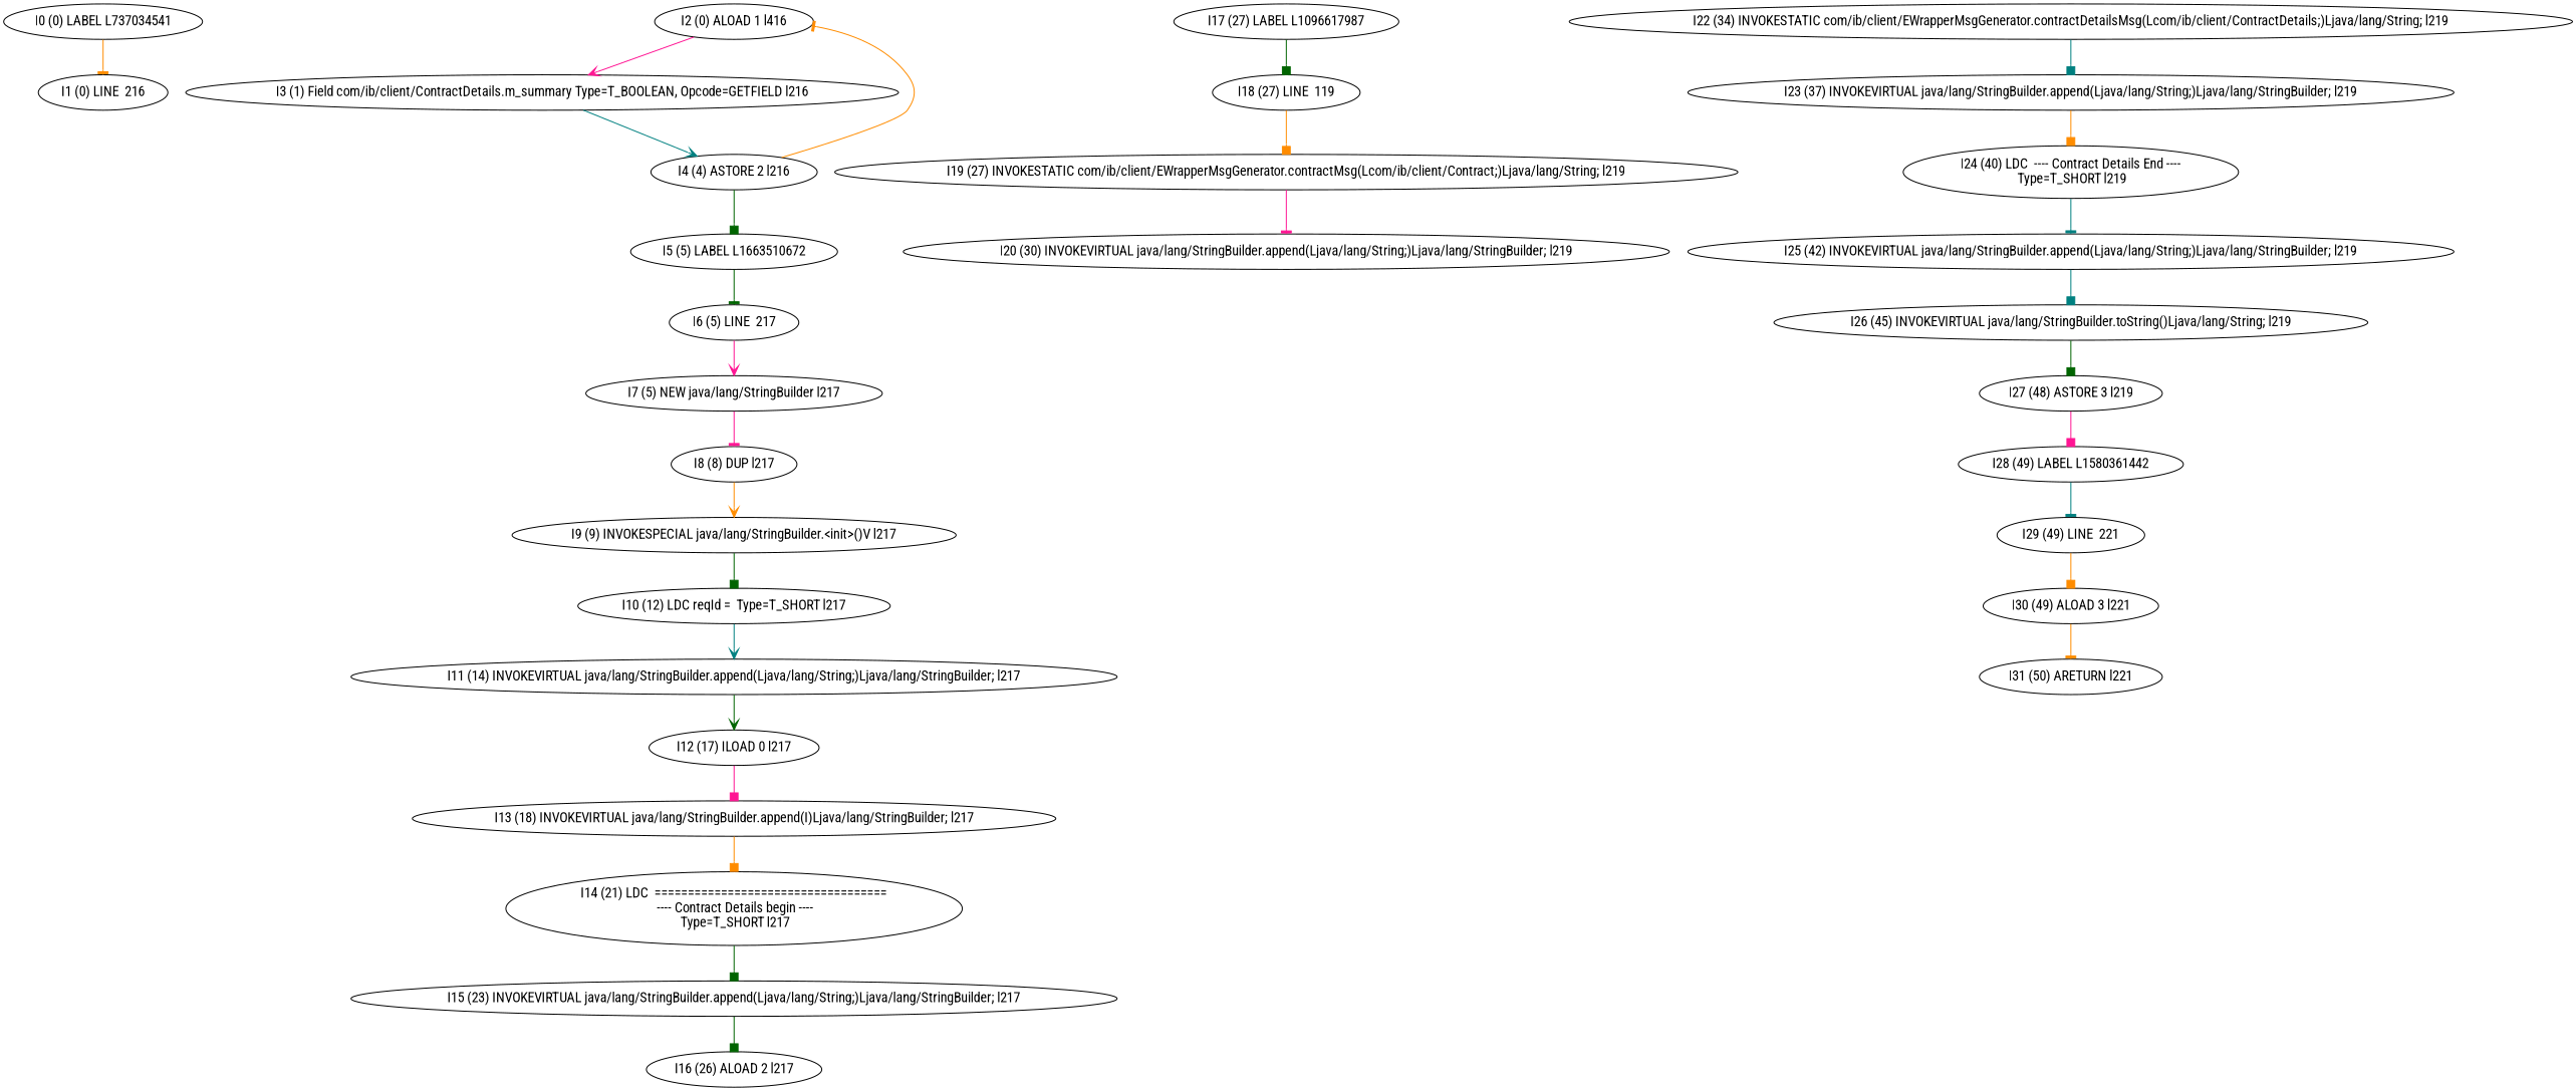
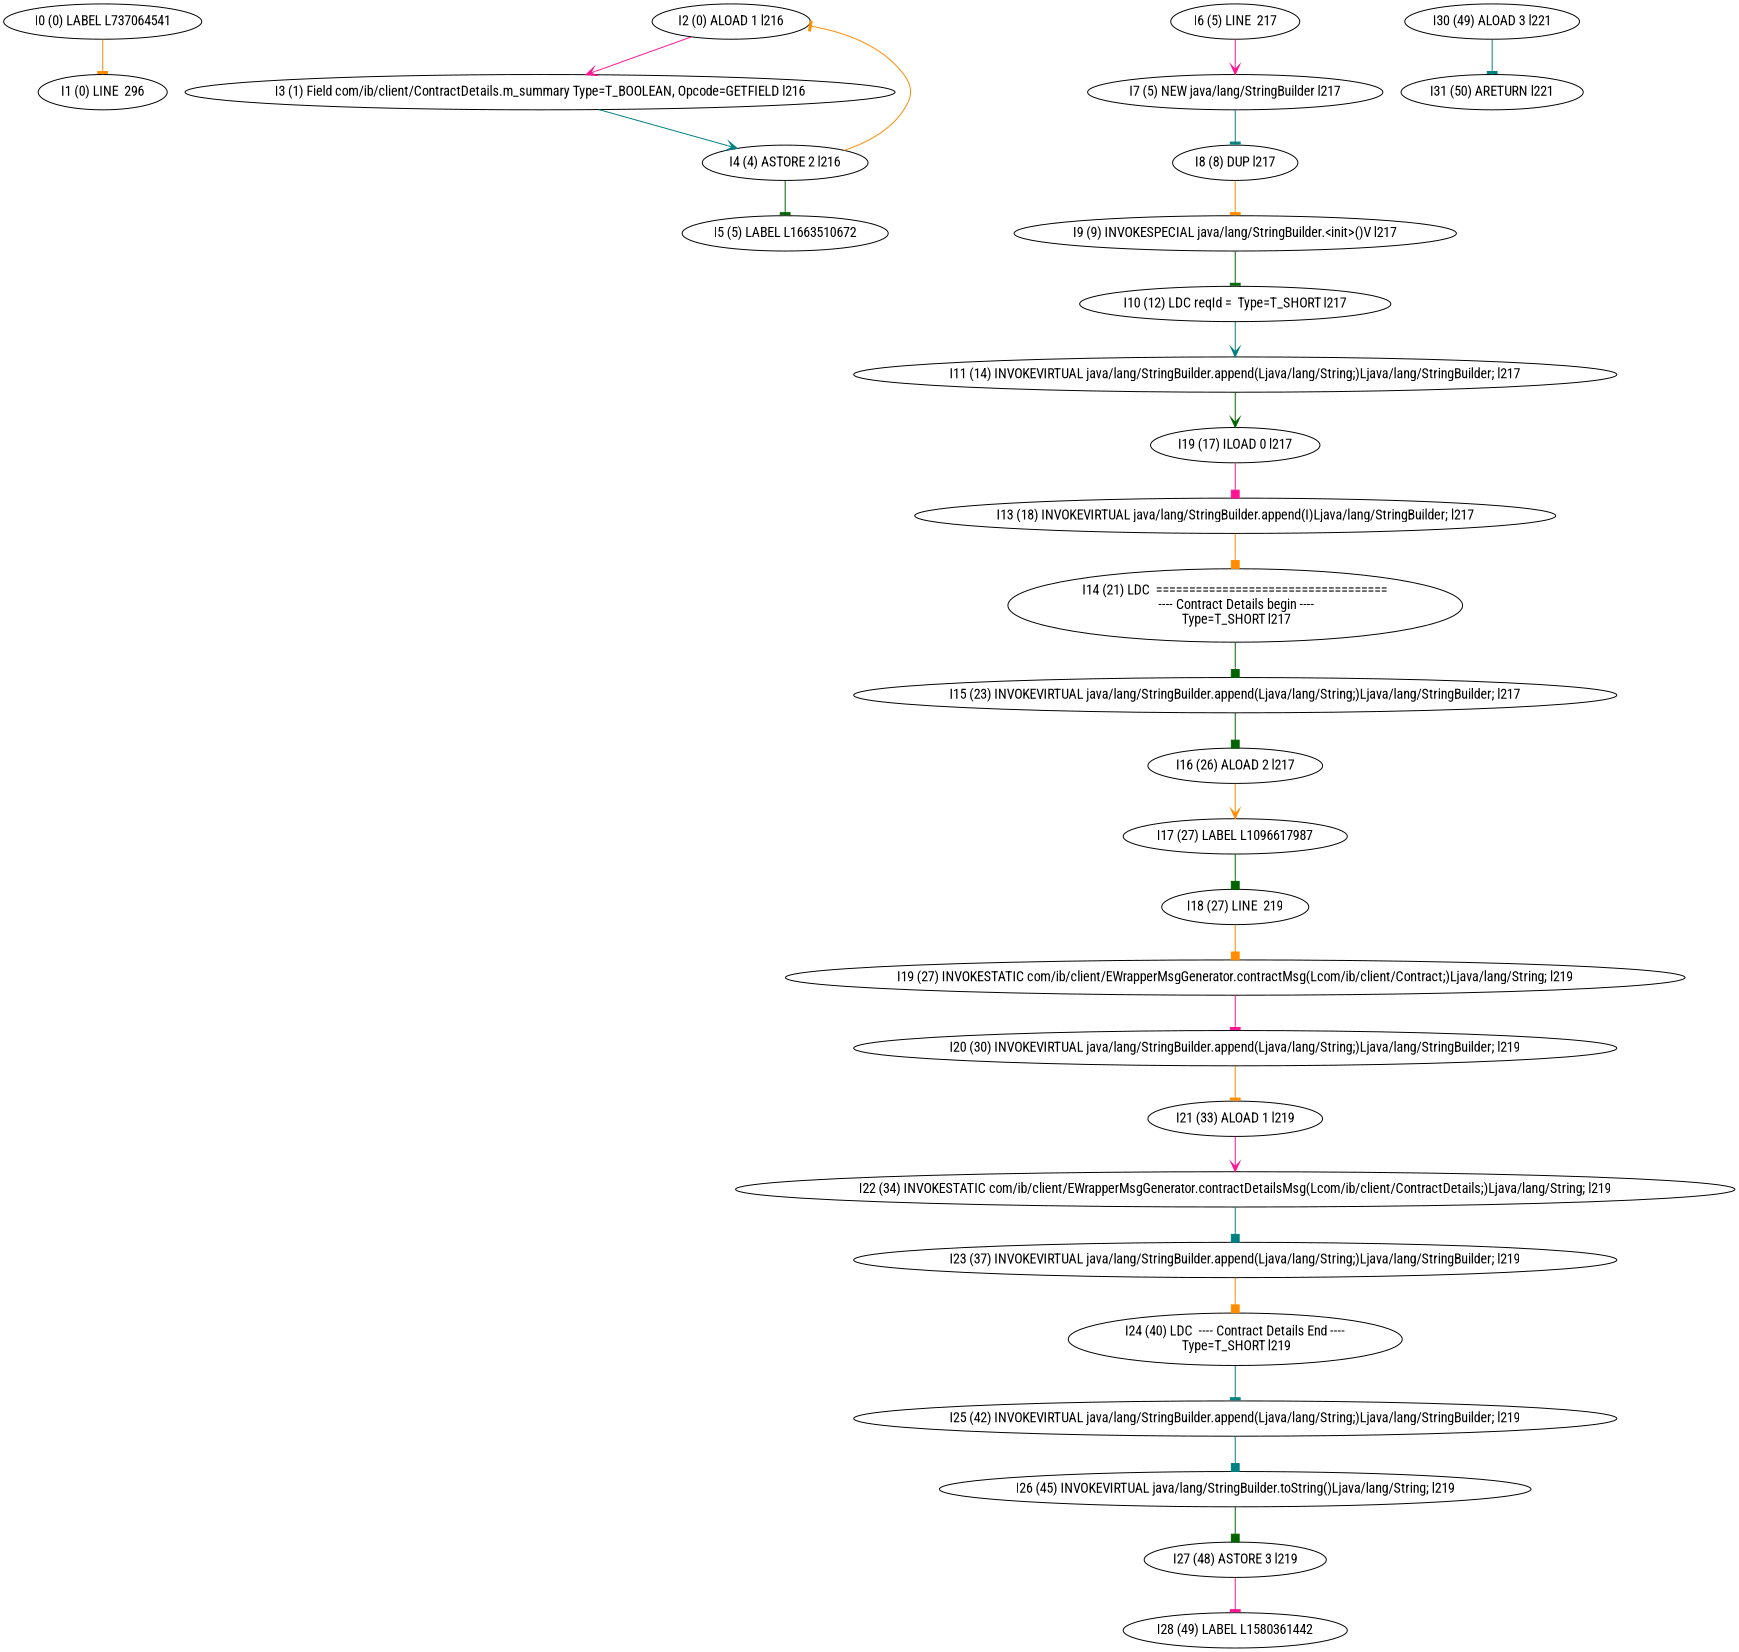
  digraph {
    fontname="Roboto Condensed"
    node [fontname="Roboto Condensed"]
    edge [arrowhead=box color=darkorange fontname="Roboto Condensed"]
-   n1 [label="I0 (0) LABEL L737034541"]
-   n2 [label="I1 (0) LINE  216"]
-   n3 [label="I2 (0) ALOAD 1 l416"]
+   n1 [label="I0 (0) LABEL L737064541"]
+   n2 [label="I1 (0) LINE  296"]
+   n3 [label="I2 (0) ALOAD 1 l216"]
    n4 [label="I3 (1) Field com/ib/client/ContractDetails.m_summary Type=T_BOOLEAN, Opcode=GETFIELD l216"]
    n5 [label="I4 (4) ASTORE 2 l216"]
    n6 [label="I5 (5) LABEL L1663510672"]
    n7 [label="I6 (5) LINE  217"]
    n8 [label="I7 (5) NEW java/lang/StringBuilder l217"]
    n9 [label="I8 (8) DUP l217"]
    n10 [label="I9 (9) INVOKESPECIAL java/lang/StringBuilder.<init>()V l217"]
    n11 [label="I10 (12) LDC reqId =  Type=T_SHORT l217"]
    n12 [label="I11 (14) INVOKEVIRTUAL java/lang/StringBuilder.append(Ljava/lang/String;)Ljava/lang/StringBuilder; l217"]
-   n13 [label="I12 (17) ILOAD 0 l217"]
+   n13 [label="I19 (17) ILOAD 0 l217"]
    n14 [label="I13 (18) INVOKEVIRTUAL java/lang/StringBuilder.append(I)Ljava/lang/StringBuilder; l217"]
    n15 [label="I14 (21) LDC  ===================================\n ---- Contract Details begin ----\n Type=T_SHORT l217"]
    n16 [label="I15 (23) INVOKEVIRTUAL java/lang/StringBuilder.append(Ljava/lang/String;)Ljava/lang/StringBuilder; l217"]
    n17 [label="I16 (26) ALOAD 2 l217"]
    n18 [label="I17 (27) LABEL L1096617987"]
-   n19 [label="I18 (27) LINE  119"]
+   n19 [label="I18 (27) LINE  219"]
    n20 [label="I19 (27) INVOKESTATIC com/ib/client/EWrapperMsgGenerator.contractMsg(Lcom/ib/client/Contract;)Ljava/lang/String; l219"]
    n21 [label="I20 (30) INVOKEVIRTUAL java/lang/StringBuilder.append(Ljava/lang/String;)Ljava/lang/StringBuilder; l219"]
+   n22 [label="I21 (33) ALOAD 1 l219"]
    n23 [label="I22 (34) INVOKESTATIC com/ib/client/EWrapperMsgGenerator.contractDetailsMsg(Lcom/ib/client/ContractDetails;)Ljava/lang/String; l219"]
    n24 [label="I23 (37) INVOKEVIRTUAL java/lang/StringBuilder.append(Ljava/lang/String;)Ljava/lang/StringBuilder; l219"]
    n25 [label="I24 (40) LDC  ---- Contract Details End ----\n Type=T_SHORT l219"]
    n26 [label="I25 (42) INVOKEVIRTUAL java/lang/StringBuilder.append(Ljava/lang/String;)Ljava/lang/StringBuilder; l219"]
    n27 [label="I26 (45) INVOKEVIRTUAL java/lang/StringBuilder.toString()Ljava/lang/String; l219"]
    n28 [label="I27 (48) ASTORE 3 l219"]
    n29 [label="I28 (49) LABEL L1580361442"]
-   n30 [label="I29 (49) LINE  221"]
    n31 [label="I30 (49) ALOAD 3 l221"]
    n32 [label="I31 (50) ARETURN l221"]
    n1 -> n2 [arrowhead=tee]
    n3 -> n4 [arrowhead=vee color=deeppink]
    n4 -> n5 [arrowhead=vee color=teal]
    n5 -> n3 [arrowhead=tee]
-   n5 -> n6 [color=darkgreen]
-   n6 -> n7 [arrowhead=tee color=darkgreen]
+   n5 -> n6 [arrowhead=tee color=darkgreen]
    n7 -> n8 [arrowhead=vee color=deeppink]
-   n8 -> n9 [arrowhead=tee color=deeppink]
-   n9 -> n10 [arrowhead=vee]
-   n10 -> n11 [color=darkgreen]
+   n8 -> n9 [arrowhead=tee color=teal]
+   n9 -> n10 [arrowhead=tee]
+   n10 -> n11 [arrowhead=tee color=darkgreen]
    n11 -> n12 [arrowhead=vee color=teal]
    n12 -> n13 [arrowhead=vee color=darkgreen]
    n13 -> n14 [color=deeppink]
    n14 -> n15
    n15 -> n16 [color=darkgreen]
    n16 -> n17 [color=darkgreen]
+   n17 -> n18 [arrowhead=vee]
    n18 -> n19 [color=darkgreen]
    n19 -> n20
    n20 -> n21 [arrowhead=tee color=deeppink]
+   n21 -> n22 [arrowhead=tee]
+   n22 -> n23 [arrowhead=vee color=deeppink]
    n23 -> n24 [color=teal]
    n24 -> n25
    n25 -> n26 [arrowhead=tee color=teal]
    n26 -> n27 [color=teal]
    n27 -> n28 [color=darkgreen]
-   n28 -> n29 [color=deeppink]
-   n29 -> n30 [arrowhead=tee color=teal]
-   n30 -> n31
-   n31 -> n32 [arrowhead=tee]
+   n28 -> n29 [arrowhead=tee color=deeppink]
+   n31 -> n32 [arrowhead=tee color=teal]
  }
